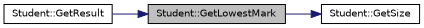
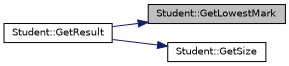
  digraph {
    rankdir=LR
    node [color=black fillcolor=white fontname=Helvetica fontsize=10 shape=record style=filled]
    edge [color=midnightblue fontname=Helvetica fontsize=10 labelfontname=Helvetica labelfontsize=10 style=solid]
    n1 [fillcolor=grey75 fontcolor=black height=0.2 label="Student::GetLowestMark" width=0.4]
    n2 [height=0.2 label="Student::GetSize" width=0.4]
    n3 [height=0.2 label="Student::GetResult" width=0.4]
-   n1 -> n2
+   n3 -> n2
    n3 -> n1
  }
